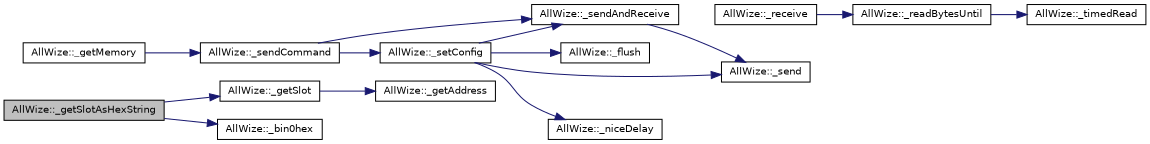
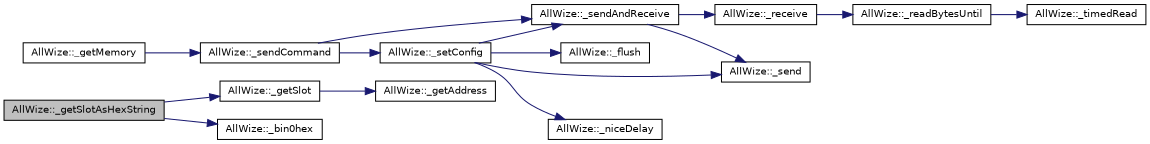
  digraph {
    fontname="DejaVu Sans"
    rankdir=LR
    node [color=black fillcolor=white fontname="DejaVu Sans" fontsize=10 shape=record style=filled]
    edge [color=midnightblue fontname="DejaVu Sans" fontsize=10 labelfontname=Helvetica labelfontsize=10 style=solid]
    n1 [fillcolor=grey75 fontcolor=black height=0.2 label="AllWize::_getSlotAsHexString" width=0.4]
    n2 [height=0.2 label="AllWize::_getSlot" width=0.4]
    n3 [height=0.2 label="AllWize::_bin0hex" width=0.4]
    n4 [height=0.2 label="AllWize::_getAddress" width=0.4]
    n5 [height=0.2 label="AllWize::_getMemory" width=0.4]
    n6 [height=0.2 label="AllWize::_sendCommand" width=0.4]
    n7 [height=0.2 label="AllWize::_setConfig" width=0.4]
    n8 [height=0.2 label="AllWize::_sendAndReceive" width=0.4]
    n9 [height=0.2 label="AllWize::_flush" width=0.4]
    n10 [height=0.2 label="AllWize::_send" width=0.4]
    n11 [height=0.2 label="AllWize::_niceDelay" width=0.4]
    n12 [height=0.2 label="AllWize::_receive" width=0.4]
    n13 [height=0.2 label="AllWize::_readBytesUntil" width=0.4]
    n14 [height=0.2 label="AllWize::_timedRead" width=0.4]
    n1 -> n2
    n1 -> n3
    n2 -> n4
    n5 -> n6
    n6 -> n7
    n6 -> n8
    n7 -> n8
    n7 -> n9
    n7 -> n10
    n7 -> n11
    n8 -> n10
+   n8 -> n12
    n12 -> n13
    n13 -> n14
  }
